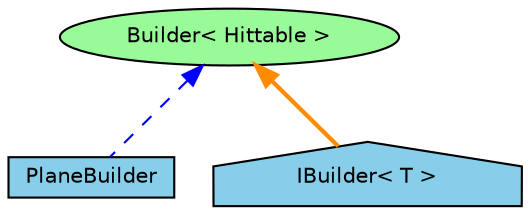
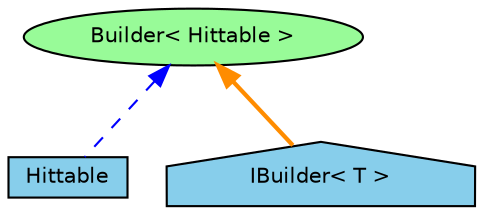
  digraph {
    node [color=black fillcolor=skyblue fontname=Helvetica fontsize=10 style=filled]
    edge [dir=back fontname=Helvetica fontsize=10 labelfontname=Helvetica labelfontsize=10]
-   n1 [fontcolor=black height=0.2 label=PlaneBuilder shape=box width=0.4]
+   n1 [fontcolor=black height=0.2 label=Hittable shape=box width=0.4]
    n2 [fillcolor=palegreen height=0.2 label="Builder\< Hittable \>" shape=ellipse width=0.4]
    n3 [height=0.2 label="IBuilder\< T \>" shape=house width=0.4]
    n2 -> n1 [color=blue style=dashed]
    n2 -> n3 [color=darkorange style=bold]
  }
